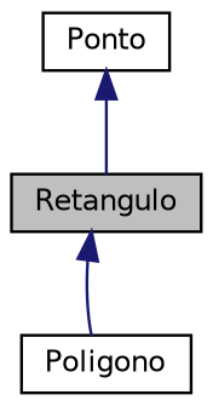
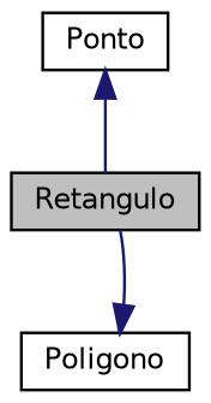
  digraph {
    node [color=black fillcolor=white fontname=Helvetica fontsize=10 shape=record style=filled]
    edge [color=midnightblue dir=back fontname=Helvetica fontsize=10 labelfontname=Helvetica labelfontsize=10 style=solid]
    n1 [fillcolor=grey75 fontcolor=black height=0.2 label=Retangulo width=0.4]
    n2 [height=0.2 label=Poligono width=0.4]
    n3 [height=0.2 label=Ponto width=0.4]
-   n1 -> n2
+   n2 -> n1
    n3 -> n1
  }
